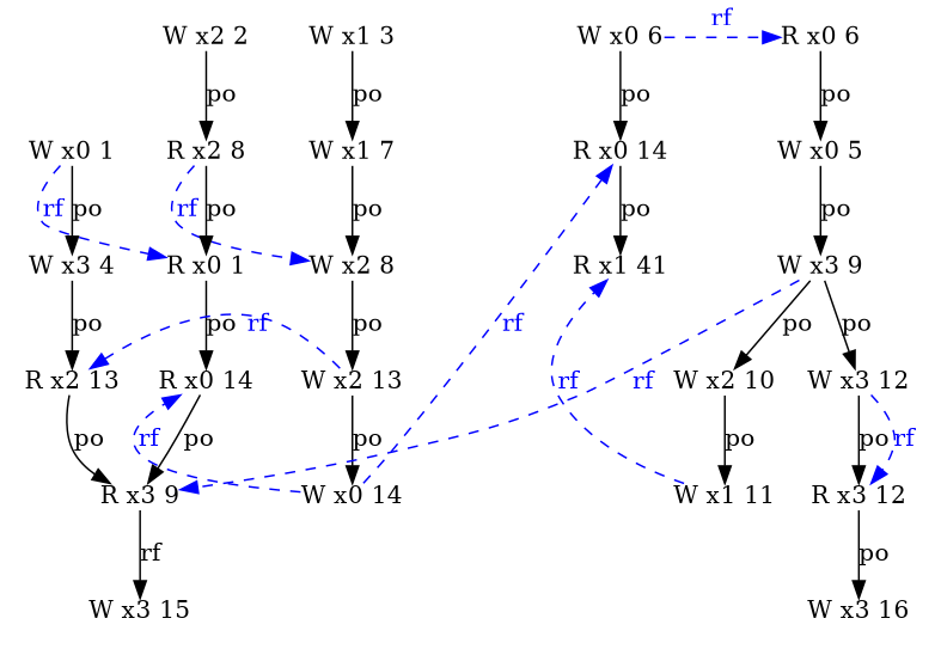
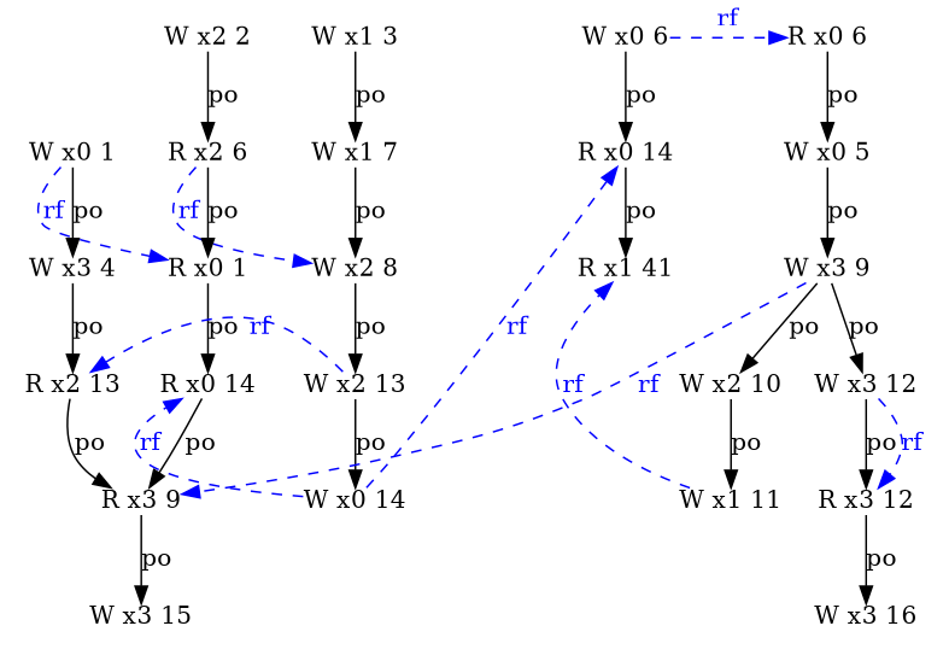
  digraph {
    node [idx=0 loc=0 shape=plain th=0 type=W]
    n1 [idx=7 label="W x3 16" loc=3]
    n2 [label="W x2 2" loc=2 th=2]
-   n3 [idx=1 label="R x2 8" loc=2 th=2 type=R]
+   n3 [idx=1 label="R x2 6" loc=2 th=2 type=R]
    n4 [idx=2 label="W x2 8" loc=2 th=3]
    n5 [idx=2 label="R x0 1" th=2 type=R]
    n6 [idx=3 label="R x0 14" th=2 type=R]
    n7 [idx=4 label="R x3 9" loc=3 th=2 type=R]
    n8 [idx=5 label="W x3 15" loc=3 th=2]
    n9 [idx=6 label="R x3 12" loc=3 type=R]
    n10 [idx=3 label="W x2 10" loc=2]
    n11 [idx=4 label="W x1 11" loc=1]
    n12 [idx=5 label="R x1 41" loc=1 th=1 type=R]
    n13 [idx=1 label="W x1 7" loc=1 th=3]
    n14 [idx=3 label="W x2 13" loc=2 th=3]
    n15 [idx=4 label="W x0 14" th=3]
    n16 [idx=2 label="R x2 13" loc=2 th=1 type=R]
    n17 [idx=3 label="W x0 6" th=1]
    n18 [label="R x0 6" type=R]
    n19 [idx=4 label="R x0 14" th=1 type=R]
    n20 [idx=1 label="W x0 5"]
    n21 [idx=2 label="W x3 9" loc=3]
    n22 [idx=5 label="W x3 12" loc=3]
    n23 [label="W x0 1" th=1]
    n24 [idx=1 label="W x3 4" loc=3 th=1]
    n25 [label="W x1 3" loc=1 th=3]
    n2 -> n3 [label=po]
    n3 -> n4 [color=blue constraint=false fontcolor=blue from_idx=2 from_th=3 label=rf style=dashed to_idx=1 to_th=2]
    n3 -> n5 [label=po]
    n4 -> n14 [label=po]
    n5 -> n6 [label=po]
    n6 -> n7 [label=po]
-   n7 -> n8 [label=rf]
+   n7 -> n8 [label=po]
    n9 -> n1 [label=po]
    n10 -> n11 [label=po]
    n11 -> n12 [color=blue constraint=false fontcolor=blue from_idx=4 from_th=0 label=rf style=dashed to_idx=5 to_th=1]
    n13 -> n4 [label=po]
    n14 -> n15 [label=po]
    n14 -> n16 [color=blue constraint=false fontcolor=blue from_idx=3 from_th=3 label=rf style=dashed to_idx=2 to_th=1]
    n15 -> n6 [color=blue constraint=false fontcolor=blue from_idx=4 from_th=3 label=rf style=dashed to_idx=3 to_th=2]
    n15 -> n19 [color=blue constraint=false fontcolor=blue from_idx=4 from_th=3 label=rf style=dashed to_idx=4 to_th=1]
    n16 -> n7 [label=po]
    n17 -> n18 [color=blue constraint=false fontcolor=blue from_idx=3 from_th=1 label=rf style=dashed to_idx=0 to_th=0]
    n17 -> n19 [label=po]
    n18 -> n20 [label=po]
    n19 -> n12 [label=po]
    n20 -> n21 [label=po]
    n21 -> n7 [color=blue constraint=false fontcolor=blue from_idx=2 from_th=0 label=rf style=dashed to_idx=4 to_th=2]
    n21 -> n10 [label=po]
    n21 -> n22 [label=po]
    n22 -> n9 [label=po]
    n22 -> n9 [color=blue constraint=false fontcolor=blue from_idx=5 from_th=0 label=rf style=dashed to_idx=6 to_th=0]
    n23 -> n5 [color=blue constraint=false fontcolor=blue from_idx=0 from_th=1 label=rf style=dashed to_idx=2 to_th=2]
    n23 -> n24 [label=po]
    n24 -> n16 [label=po]
    n25 -> n13 [label=po]
  }
